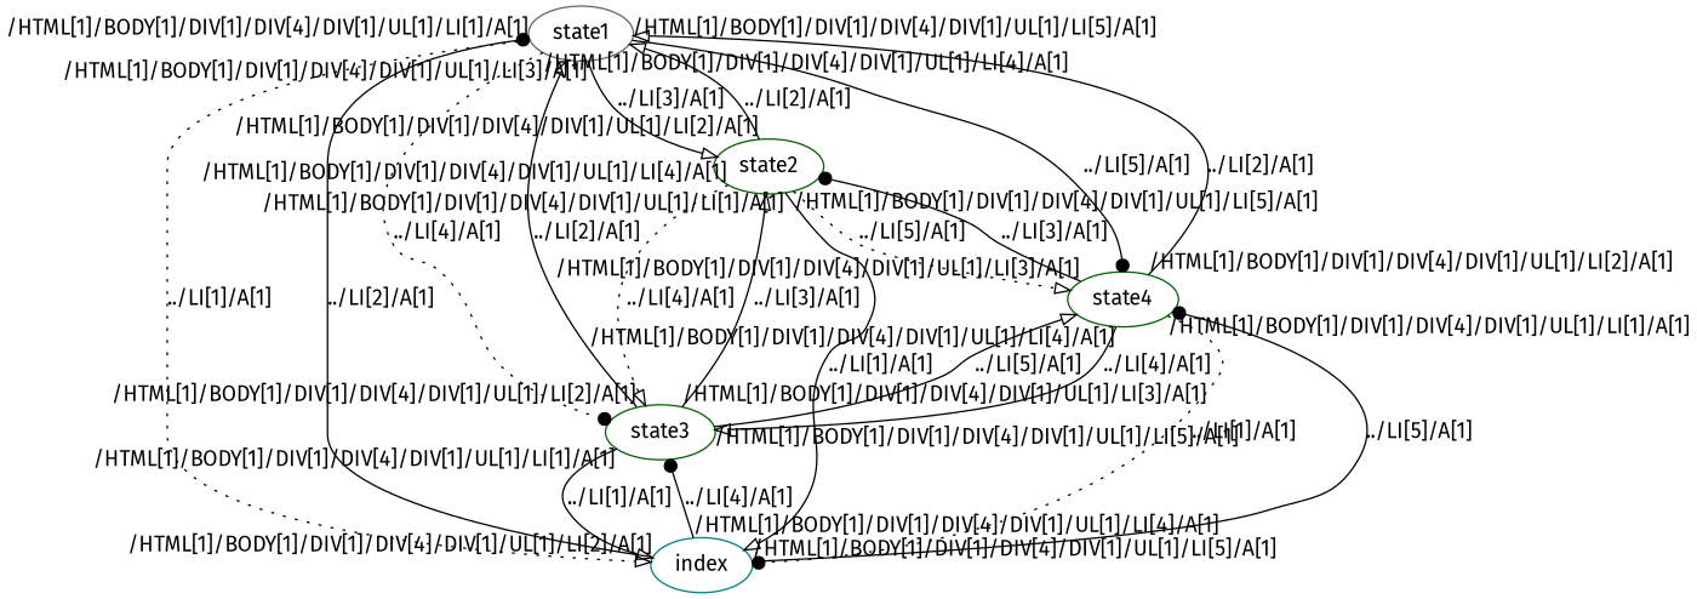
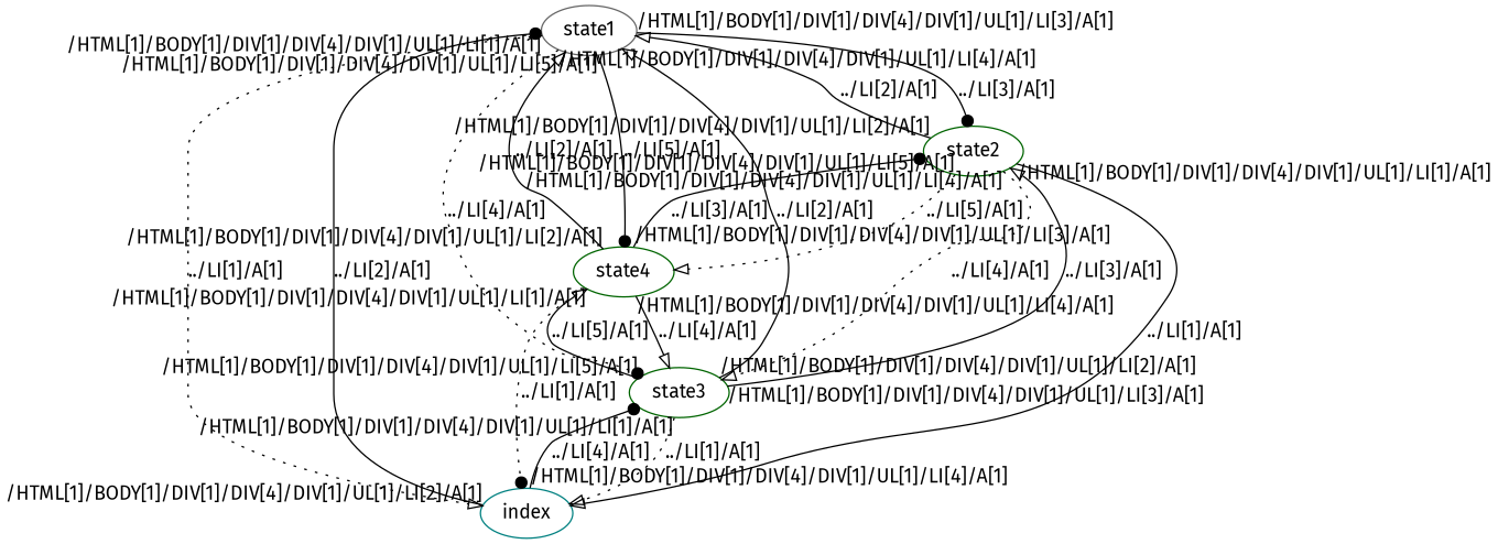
  digraph {
    fontname="Fira Sans"
    node [color=darkgreen fontname="Fira Sans"]
    edge [arrowhead=onormal fontname="Fira Sans" style=solid taillabel="/HTML[1]/BODY[1]/DIV[1]/DIV[4]/DIV[1]/UL[1]/LI[1]/A[1]"]
    n1 [color=gray40 label=state1]
    n2 [label=state2]
    n3 [color=teal label=index]
    n4 [label=state3]
    n5 [label=state4]
-   n1 -> n2 [label="../LI[3]/A[1]" taillabel="/HTML[1]/BODY[1]/DIV[1]/DIV[4]/DIV[1]/UL[1]/LI[3]/A[1]"]
+   n1 -> n2 [arrowhead=dot label="../LI[3]/A[1]" taillabel="/HTML[1]/BODY[1]/DIV[1]/DIV[4]/DIV[1]/UL[1]/LI[3]/A[1]"]
    n1 -> n3 [label="../LI[1]/A[1]" style=dotted]
    n1 -> n4 [arrowhead=dot label="../LI[4]/A[1]" style=dotted taillabel="/HTML[1]/BODY[1]/DIV[1]/DIV[4]/DIV[1]/UL[1]/LI[4]/A[1]"]
    n1 -> n5 [arrowhead=dot label="../LI[5]/A[1]" taillabel="/HTML[1]/BODY[1]/DIV[1]/DIV[4]/DIV[1]/UL[1]/LI[5]/A[1]"]
    n2 -> n1 [label="../LI[2]/A[1]" taillabel="/HTML[1]/BODY[1]/DIV[1]/DIV[4]/DIV[1]/UL[1]/LI[2]/A[1]"]
    n2 -> n3 [label="../LI[1]/A[1]"]
    n2 -> n4 [label="../LI[4]/A[1]" style=dotted taillabel="/HTML[1]/BODY[1]/DIV[1]/DIV[4]/DIV[1]/UL[1]/LI[4]/A[1]"]
    n2 -> n5 [label="../LI[5]/A[1]" style=dotted taillabel="/HTML[1]/BODY[1]/DIV[1]/DIV[4]/DIV[1]/UL[1]/LI[5]/A[1]"]
    n3 -> n1 [arrowhead=dot label="../LI[2]/A[1]" taillabel="/HTML[1]/BODY[1]/DIV[1]/DIV[4]/DIV[1]/UL[1]/LI[2]/A[1]"]
    n3 -> n4 [arrowhead=dot label="../LI[4]/A[1]" taillabel="/HTML[1]/BODY[1]/DIV[1]/DIV[4]/DIV[1]/UL[1]/LI[4]/A[1]"]
-   n3 -> n5 [arrowhead=dot label="../LI[5]/A[1]" taillabel="/HTML[1]/BODY[1]/DIV[1]/DIV[4]/DIV[1]/UL[1]/LI[5]/A[1]"]
    n4 -> n1 [label="../LI[2]/A[1]" taillabel="/HTML[1]/BODY[1]/DIV[1]/DIV[4]/DIV[1]/UL[1]/LI[2]/A[1]"]
    n4 -> n2 [label="../LI[3]/A[1]" taillabel="/HTML[1]/BODY[1]/DIV[1]/DIV[4]/DIV[1]/UL[1]/LI[3]/A[1]"]
-   n4 -> n3 [label="../LI[1]/A[1]"]
+   n4 -> n3 [label="../LI[1]/A[1]" style=dotted]
    n4 -> n5 [label="../LI[5]/A[1]" taillabel="/HTML[1]/BODY[1]/DIV[1]/DIV[4]/DIV[1]/UL[1]/LI[5]/A[1]"]
    n5 -> n1 [label="../LI[2]/A[1]" taillabel="/HTML[1]/BODY[1]/DIV[1]/DIV[4]/DIV[1]/UL[1]/LI[2]/A[1]"]
    n5 -> n2 [arrowhead=dot label="../LI[3]/A[1]" taillabel="/HTML[1]/BODY[1]/DIV[1]/DIV[4]/DIV[1]/UL[1]/LI[3]/A[1]"]
    n5 -> n3 [arrowhead=dot label="../LI[1]/A[1]" style=dotted]
    n5 -> n4 [label="../LI[4]/A[1]" taillabel="/HTML[1]/BODY[1]/DIV[1]/DIV[4]/DIV[1]/UL[1]/LI[4]/A[1]"]
  }
